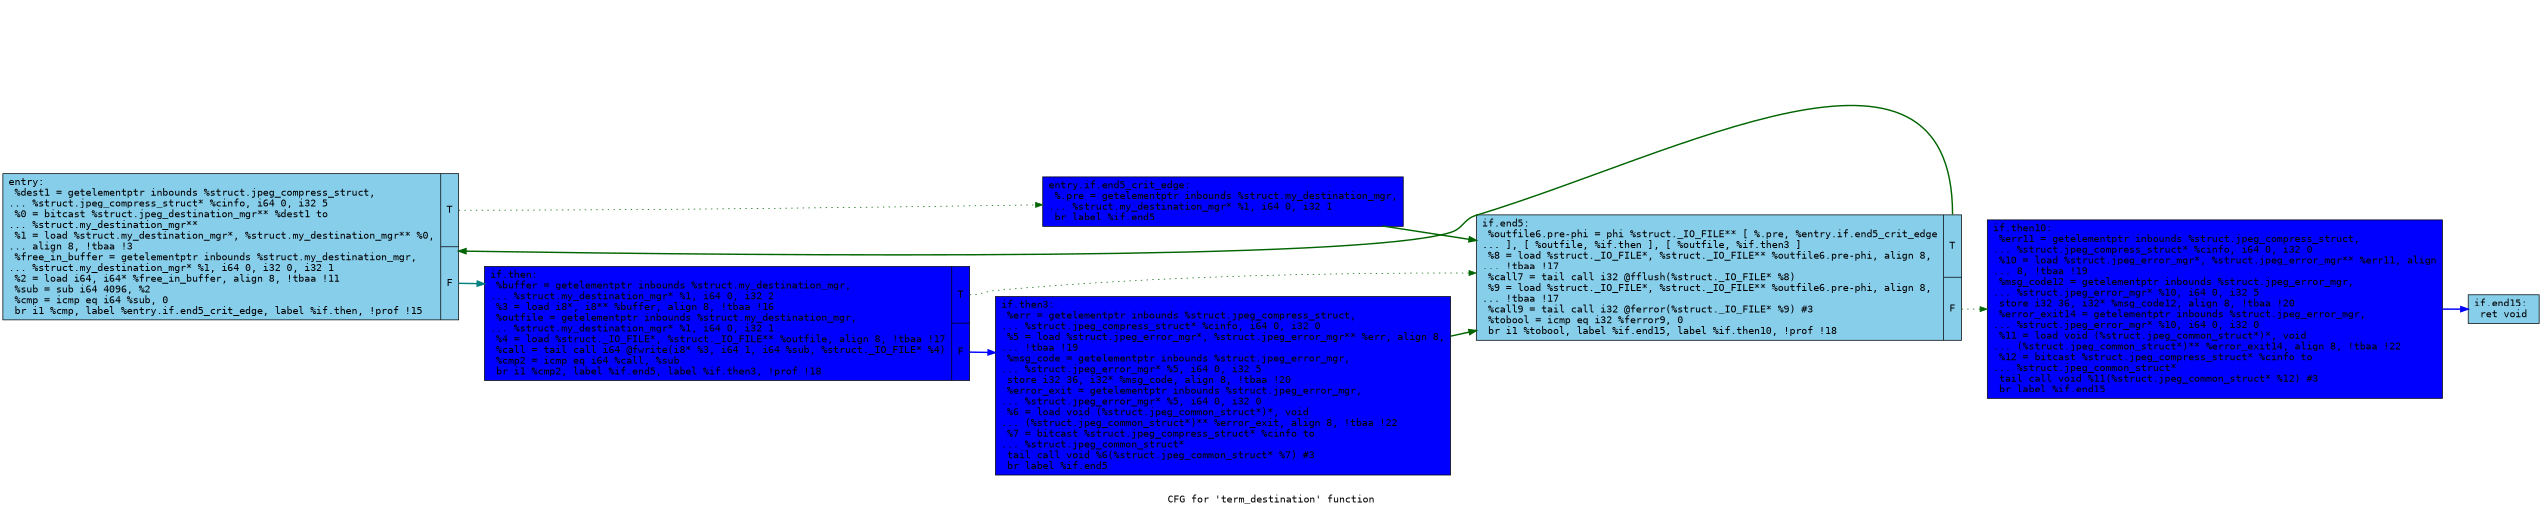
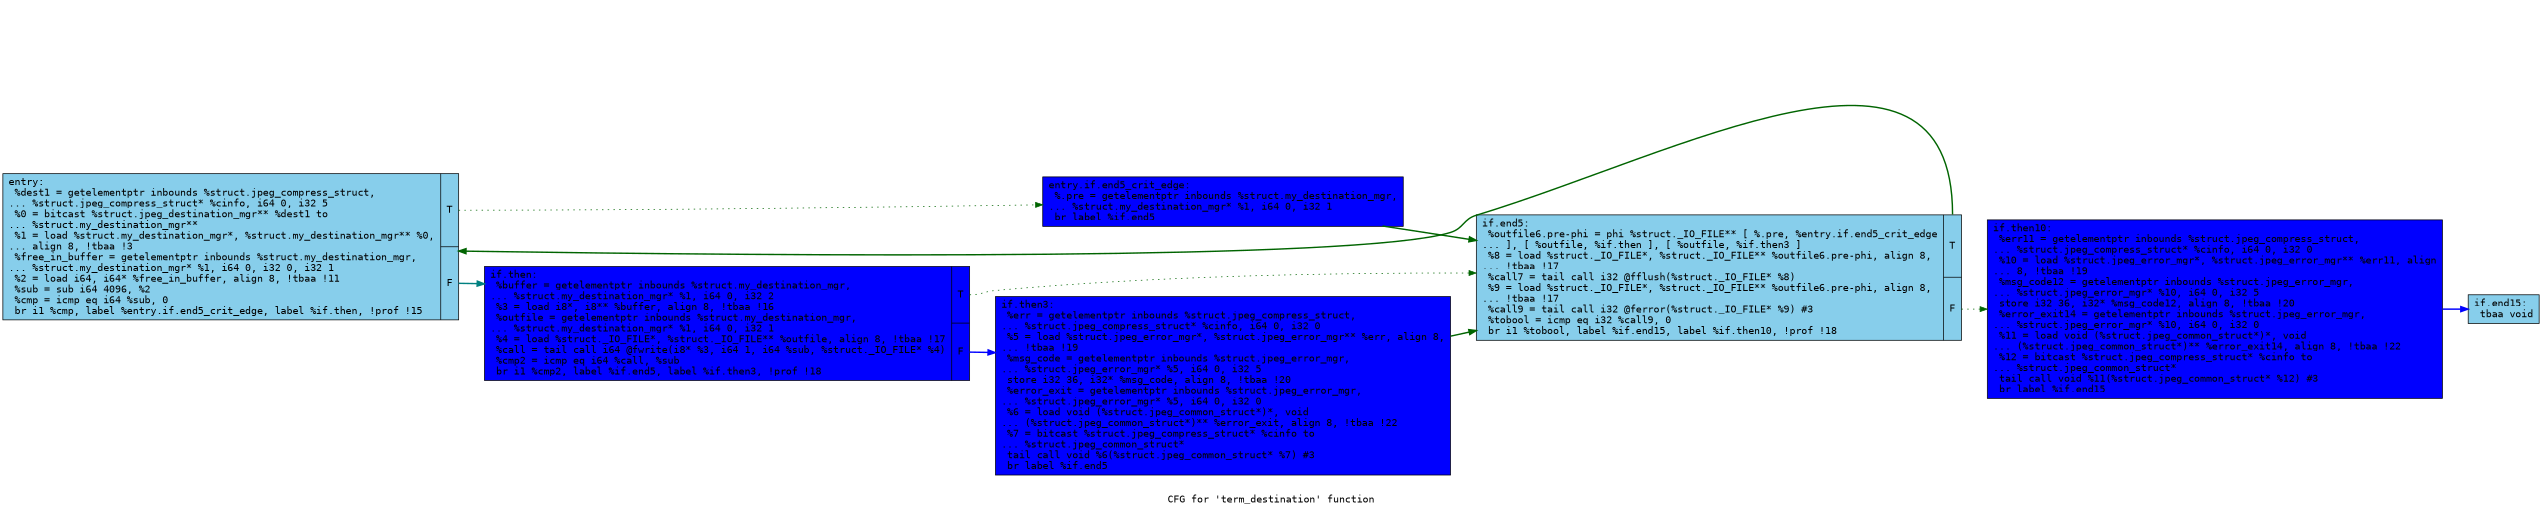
  digraph {
    fontname="DejaVu Sans Mono"
    label="CFG for 'term_destination' function"
    rankdir=LR
    node [fillcolor=blue fontname="DejaVu Sans Mono" shape=record style=filled]
    edge [color=darkgreen fontname="DejaVu Sans Mono" style=bold]
    n1 [fillcolor=skyblue label="{entry:\l  %dest1 = getelementptr inbounds %struct.jpeg_compress_struct,\l... %struct.jpeg_compress_struct* %cinfo, i64 0, i32 5\l  %0 = bitcast %struct.jpeg_destination_mgr** %dest1 to\l... %struct.my_destination_mgr**\l  %1 = load %struct.my_destination_mgr*, %struct.my_destination_mgr** %0,\l... align 8, !tbaa !3\l  %free_in_buffer = getelementptr inbounds %struct.my_destination_mgr,\l... %struct.my_destination_mgr* %1, i64 0, i32 0, i32 1\l  %2 = load i64, i64* %free_in_buffer, align 8, !tbaa !11\l  %sub = sub i64 4096, %2\l  %cmp = icmp eq i64 %sub, 0\l  br i1 %cmp, label %entry.if.end5_crit_edge, label %if.then, !prof !15\l|{<s0>T|<s1>F}}"]
    n2 [label="{entry.if.end5_crit_edge:                          \l  %.pre = getelementptr inbounds %struct.my_destination_mgr,\l... %struct.my_destination_mgr* %1, i64 0, i32 1\l  br label %if.end5\l}"]
    n3 [label="{if.then:                                          \l  %buffer = getelementptr inbounds %struct.my_destination_mgr,\l... %struct.my_destination_mgr* %1, i64 0, i32 2\l  %3 = load i8*, i8** %buffer, align 8, !tbaa !16\l  %outfile = getelementptr inbounds %struct.my_destination_mgr,\l... %struct.my_destination_mgr* %1, i64 0, i32 1\l  %4 = load %struct._IO_FILE*, %struct._IO_FILE** %outfile, align 8, !tbaa !17\l  %call = tail call i64 @fwrite(i8* %3, i64 1, i64 %sub, %struct._IO_FILE* %4)\l  %cmp2 = icmp eq i64 %call, %sub\l  br i1 %cmp2, label %if.end5, label %if.then3, !prof !18\l|{<s0>T|<s1>F}}"]
-   n4 [fillcolor=skyblue label="{if.end5:                                          \l  %outfile6.pre-phi = phi %struct._IO_FILE** [ %.pre, %entry.if.end5_crit_edge\l... ], [ %outfile, %if.then ], [ %outfile, %if.then3 ]\l  %8 = load %struct._IO_FILE*, %struct._IO_FILE** %outfile6.pre-phi, align 8,\l... !tbaa !17\l  %call7 = tail call i32 @fflush(%struct._IO_FILE* %8)\l  %9 = load %struct._IO_FILE*, %struct._IO_FILE** %outfile6.pre-phi, align 8,\l... !tbaa !17\l  %call9 = tail call i32 @ferror(%struct._IO_FILE* %9) #3\l  %tobool = icmp eq i32 %ferror9, 0\l  br i1 %tobool, label %if.end15, label %if.then10, !prof !18\l|{<s0>T|<s1>F}}"]
+   n4 [fillcolor=skyblue label="{if.end5:                                          \l  %outfile6.pre-phi = phi %struct._IO_FILE** [ %.pre, %entry.if.end5_crit_edge\l... ], [ %outfile, %if.then ], [ %outfile, %if.then3 ]\l  %8 = load %struct._IO_FILE*, %struct._IO_FILE** %outfile6.pre-phi, align 8,\l... !tbaa !17\l  %call7 = tail call i32 @fflush(%struct._IO_FILE* %8)\l  %9 = load %struct._IO_FILE*, %struct._IO_FILE** %outfile6.pre-phi, align 8,\l... !tbaa !17\l  %call9 = tail call i32 @ferror(%struct._IO_FILE* %9) #3\l  %tobool = icmp eq i32 %call9, 0\l  br i1 %tobool, label %if.end15, label %if.then10, !prof !18\l|{<s0>T|<s1>F}}"]
    n5 [label="{if.then3:                                         \l  %err = getelementptr inbounds %struct.jpeg_compress_struct,\l... %struct.jpeg_compress_struct* %cinfo, i64 0, i32 0\l  %5 = load %struct.jpeg_error_mgr*, %struct.jpeg_error_mgr** %err, align 8,\l... !tbaa !19\l  %msg_code = getelementptr inbounds %struct.jpeg_error_mgr,\l... %struct.jpeg_error_mgr* %5, i64 0, i32 5\l  store i32 36, i32* %msg_code, align 8, !tbaa !20\l  %error_exit = getelementptr inbounds %struct.jpeg_error_mgr,\l... %struct.jpeg_error_mgr* %5, i64 0, i32 0\l  %6 = load void (%struct.jpeg_common_struct*)*, void\l... (%struct.jpeg_common_struct*)** %error_exit, align 8, !tbaa !22\l  %7 = bitcast %struct.jpeg_compress_struct* %cinfo to\l... %struct.jpeg_common_struct*\l  tail call void %6(%struct.jpeg_common_struct* %7) #3\l  br label %if.end5\l}"]
    n6 [label="{if.then10:                                        \l  %err11 = getelementptr inbounds %struct.jpeg_compress_struct,\l... %struct.jpeg_compress_struct* %cinfo, i64 0, i32 0\l  %10 = load %struct.jpeg_error_mgr*, %struct.jpeg_error_mgr** %err11, align\l... 8, !tbaa !19\l  %msg_code12 = getelementptr inbounds %struct.jpeg_error_mgr,\l... %struct.jpeg_error_mgr* %10, i64 0, i32 5\l  store i32 36, i32* %msg_code12, align 8, !tbaa !20\l  %error_exit14 = getelementptr inbounds %struct.jpeg_error_mgr,\l... %struct.jpeg_error_mgr* %10, i64 0, i32 0\l  %11 = load void (%struct.jpeg_common_struct*)*, void\l... (%struct.jpeg_common_struct*)** %error_exit14, align 8, !tbaa !22\l  %12 = bitcast %struct.jpeg_compress_struct* %cinfo to\l... %struct.jpeg_common_struct*\l  tail call void %11(%struct.jpeg_common_struct* %12) #3\l  br label %if.end15\l}"]
-   n7 [fillcolor=skyblue label="{if.end15:                                         \l  ret void\l}"]
+   n7 [fillcolor=skyblue label="{if.end15:                                         \l  tbaa void\l}"]
    n1 -> n2 [style=dotted tailport=s0]
    n1 -> n3 [color=teal tailport=s1]
    n2 -> n4
    n3 -> n4 [style=dotted tailport=s0]
    n3 -> n5 [color=blue tailport=s1]
    n4 -> n1 [tailport=s0]
    n4 -> n6 [style=dotted tailport=s1]
    n5 -> n4
    n6 -> n7 [color=blue]
  }
